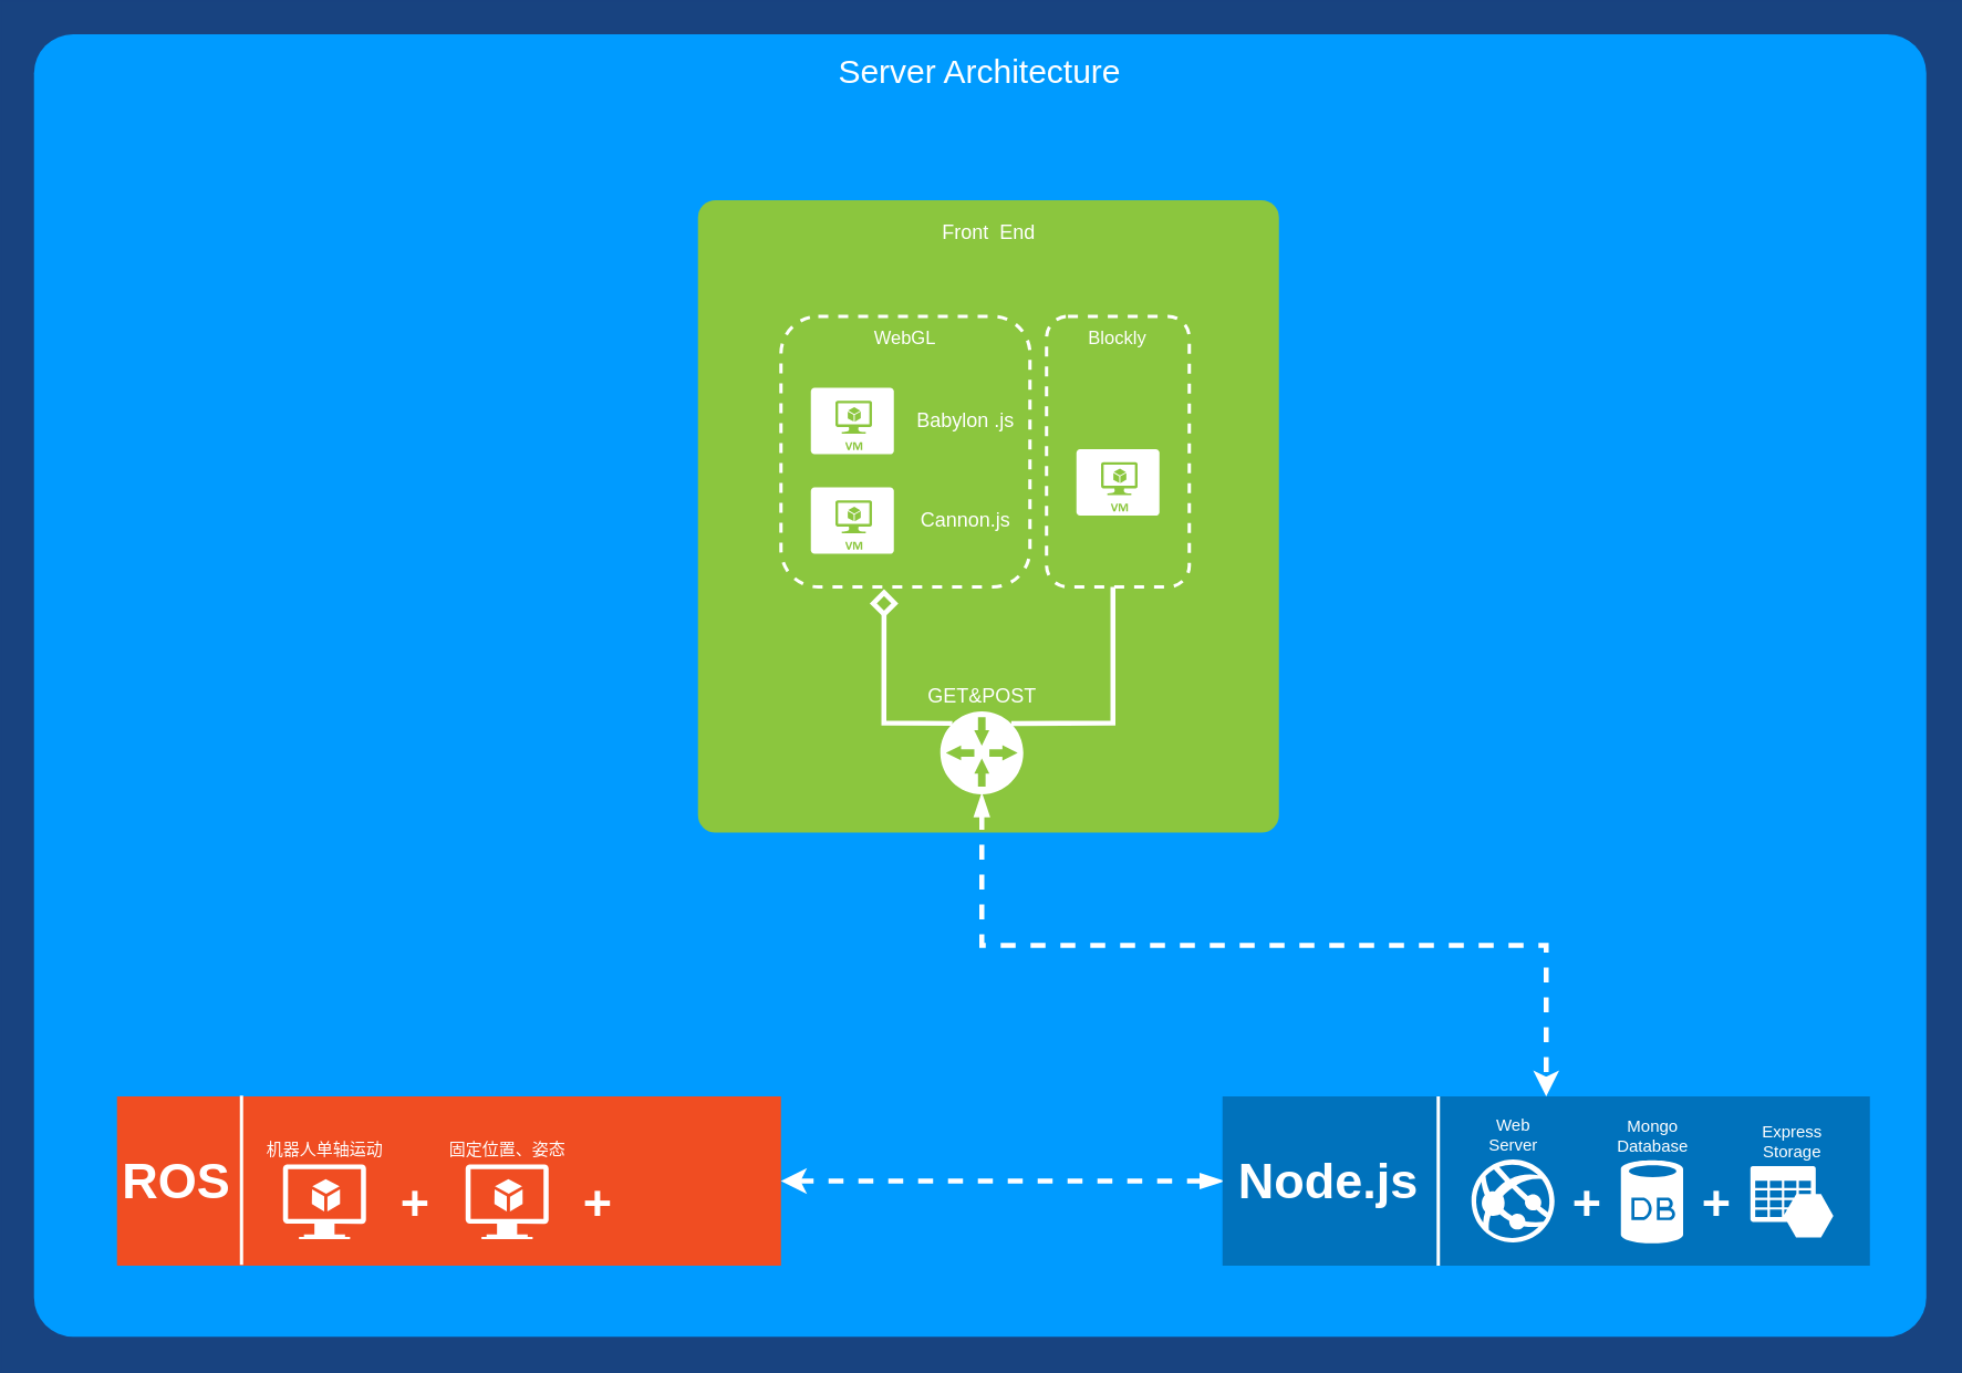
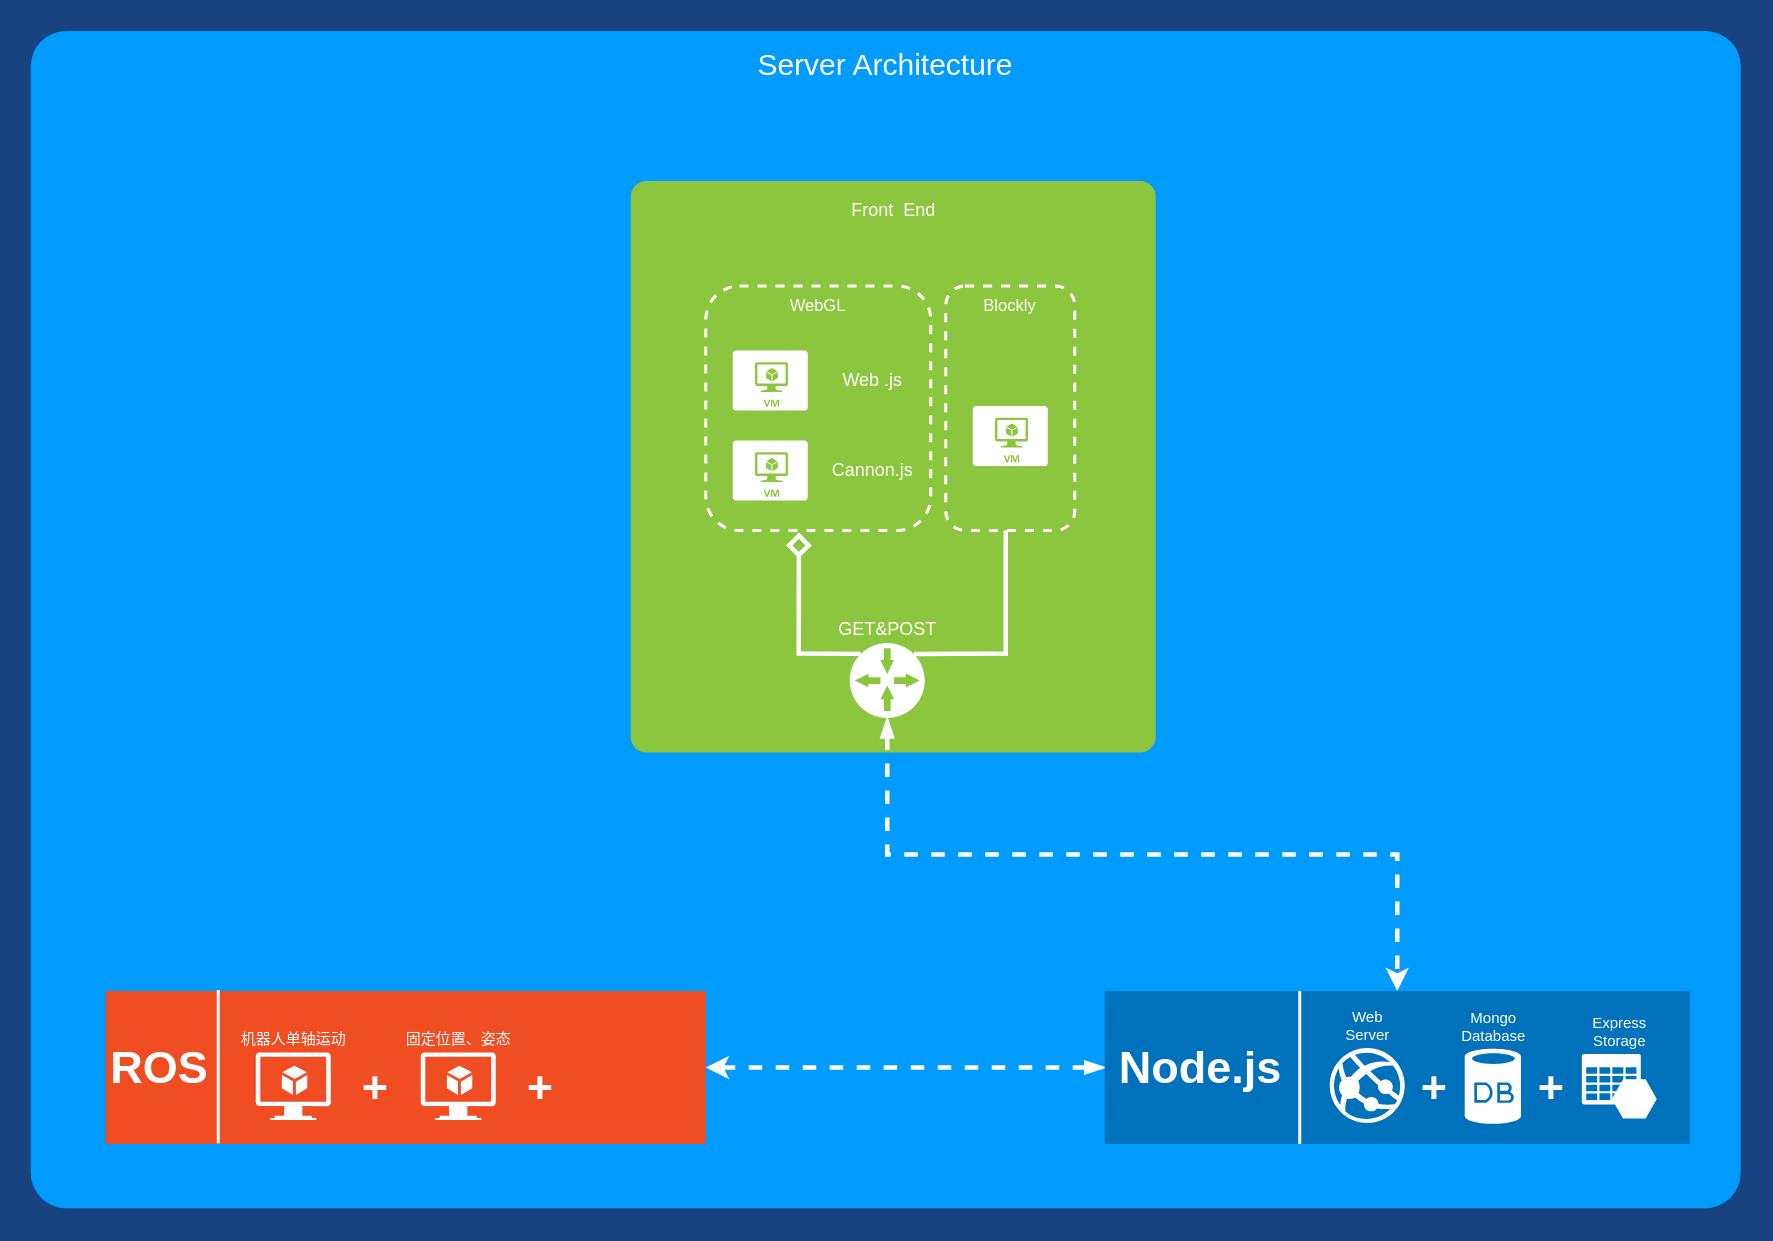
  <mxCell id="0" style=";html=1;" />
  <mxCell id="1" style=";html=1;" parent="0" />
  <mxCell id="2" value="Server Architecture" style="whiteSpace=wrap;html=1;rounded=1;shadow=0;strokeColor=none;strokeWidth=2;fillColor=#009BFF;fontSize=20;fontColor=#FFFFFF;align=center;arcSize=3;verticalAlign=top;spacingTop=4;" parent="1" vertex="1"><mxGeometry x="20" y="20" width="1140" height="784.75" as="geometry" /></mxCell>
  <mxCell id="3" value="" style="rounded=1;whiteSpace=wrap;html=1;shadow=0;strokeWidth=2;fillColor=#8BC63E;fontSize=12;fontColor=#000000;align=center;strokeColor=none;arcSize=3;" parent="1" vertex="1"><mxGeometry x="420" y="120" width="350" height="381" as="geometry" /></mxCell>
  <mxCell id="4" value="WebGL" style="rounded=1;whiteSpace=wrap;html=1;shadow=0;strokeWidth=2;fillColor=none;fontSize=11;fontColor=#FFFFFF;align=center;strokeColor=#FFFFFF;dashed=1;verticalAlign=top;" parent="1" vertex="1"><mxGeometry x="470" y="190" width="150" height="163" as="geometry" /></mxCell>
  <mxCell id="5" style="html=1;startArrow=none;startFill=0;startSize=10;endArrow=diamond;endFill=0;endSize=10;strokeWidth=3;fontSize=11;fontColor=#FFFFFF;strokeColor=#FFFFFF;rounded=0;entryX=0.414;entryY=1.008;entryDx=0;entryDy=0;exitX=0.145;exitY=0.145;exitDx=0;exitDy=0;exitPerimeter=0;entryPerimeter=0;" parent="1" source="7" target="4" edge="1"><mxGeometry relative="1" as="geometry"><mxPoint x="491" y="356" as="targetPoint" /><Array as="points"><mxPoint x="532" y="435" /></Array></mxGeometry></mxCell>
  <mxCell id="6" style="edgeStyle=orthogonalEdgeStyle;rounded=0;orthogonalLoop=1;jettySize=auto;html=1;exitX=0.5;exitY=1;exitDx=0;exitDy=0;exitPerimeter=0;dashed=1;startArrow=blockThin;startFill=1;strokeColor=#FFFFFF;strokeWidth=3;fontColor=#FFFFFF;" edge="1" parent="1" source="7" target="12"><mxGeometry relative="1" as="geometry" /></mxCell>
  <mxCell id="7" value="GET&amp;amp;POST" style="shadow=0;dashed=0;html=1;strokeColor=none;shape=mxgraph.mscae.enterprise.gateway;fillColor=#FFFFFF;rounded=0;fontSize=12;fontColor=#FFFFFF;align=center;labelPosition=center;verticalLabelPosition=top;verticalAlign=bottom;" parent="1" vertex="1"><mxGeometry x="566" y="428" width="50" height="50" as="geometry" /></mxCell>
  <mxCell id="8" value="" style="verticalLabelPosition=bottom;html=1;verticalAlign=top;strokeColor=none;fillColor=#FFFFFF;shape=mxgraph.azure.virtual_machine;rounded=1;shadow=0;fontSize=12;fontColor=#000000;align=center;" parent="1" vertex="1"><mxGeometry x="488" y="233" width="50" height="40" as="geometry" /></mxCell>
  <mxCell id="9" value="" style="verticalLabelPosition=bottom;html=1;verticalAlign=top;strokeColor=none;fillColor=#FFFFFF;shape=mxgraph.azure.virtual_machine;rounded=1;shadow=0;fontSize=12;fontColor=#000000;align=center;" parent="1" vertex="1"><mxGeometry x="488" y="293" width="50" height="40" as="geometry" /></mxCell>
  <mxCell id="10" value="" style="rounded=0;whiteSpace=wrap;html=1;shadow=0;strokeWidth=2;fillColor=#F04D22;fontSize=12;fontColor=#FFFFFF;align=center;strokeColor=none;arcSize=6;verticalAlign=top;" parent="1" vertex="1"><mxGeometry x="70" y="660" width="400" height="102" as="geometry" /></mxCell>
  <mxCell id="11" style="edgeStyle=orthogonalEdgeStyle;rounded=0;orthogonalLoop=1;jettySize=auto;html=1;exitX=0;exitY=0.5;exitDx=0;exitDy=0;entryX=1;entryY=0.5;entryDx=0;entryDy=0;dashed=1;startArrow=blockThin;startFill=1;strokeColor=#FFFFFF;strokeWidth=3;fontColor=#FFFFFF;" edge="1" parent="1" source="12" target="10"><mxGeometry relative="1" as="geometry" /></mxCell>
  <mxCell id="12" value="" style="rounded=0;whiteSpace=wrap;html=1;shadow=0;strokeWidth=2;fillColor=#0072BC;fontSize=12;fontColor=#FFFFFF;align=center;strokeColor=none;arcSize=3;verticalAlign=top;" parent="1" vertex="1"><mxGeometry x="736" y="660" width="390" height="102" as="geometry" /></mxCell>
  <mxCell id="13" value="ROS" style="text;html=1;strokeColor=none;fillColor=none;align=center;verticalAlign=middle;whiteSpace=wrap;rounded=1;shadow=0;fontSize=30;fontColor=#FFFFFF;fontStyle=1" parent="1" vertex="1"><mxGeometry x="86" y="693" width="40" height="35" as="geometry" /></mxCell>
  <mxCell id="14" value="Node.js" style="text;html=1;strokeColor=none;fillColor=none;align=center;verticalAlign=middle;whiteSpace=wrap;rounded=1;shadow=0;fontSize=30;fontColor=#FFFFFF;fontStyle=1" parent="1" vertex="1"><mxGeometry x="780" y="693" width="40" height="35" as="geometry" /></mxCell>
  <mxCell id="15" value="+" style="text;html=1;strokeColor=none;fillColor=none;align=center;verticalAlign=middle;whiteSpace=wrap;rounded=1;shadow=0;fontSize=30;fontColor=#FFFFFF;fontStyle=1" parent="1" vertex="1"><mxGeometry x="230" y="706" width="40" height="35" as="geometry" /></mxCell>
  <mxCell id="16" value="+" style="text;html=1;strokeColor=none;fillColor=none;align=center;verticalAlign=middle;whiteSpace=wrap;rounded=1;shadow=0;fontSize=30;fontColor=#FFFFFF;fontStyle=1" parent="1" vertex="1"><mxGeometry x="340" y="706" width="40" height="35" as="geometry" /></mxCell>
  <mxCell id="17" value="" style="line;strokeWidth=2;direction=south;html=1;rounded=0;shadow=0;fillColor=none;fontSize=30;fontColor=#FFFFFF;align=center;strokeColor=#FFFFFF;" parent="1" vertex="1"><mxGeometry x="140" y="659.5" width="10" height="102" as="geometry" /></mxCell>
  <mxCell id="18" value="" style="line;strokeWidth=2;direction=south;html=1;rounded=0;shadow=0;fillColor=none;fontSize=30;fontColor=#FFFFFF;align=center;strokeColor=#FFFFFF;" parent="1" vertex="1"><mxGeometry x="861" y="660" width="10" height="102" as="geometry" /></mxCell>
  <mxCell id="19" value="&lt;div&gt;Web&lt;/div&gt;&lt;div&gt;&lt;span&gt;Server&lt;/span&gt;&lt;/div&gt;" style="verticalLabelPosition=top;html=1;verticalAlign=bottom;strokeColor=none;fillColor=#FFFFFF;shape=mxgraph.azure.azure_website;rounded=0;shadow=0;fontSize=10;fontColor=#FFFFFF;align=center;labelPosition=center;" parent="1" vertex="1"><mxGeometry x="886" y="698" width="50" height="50" as="geometry" /></mxCell>
  <mxCell id="20" value="+" style="text;html=1;strokeColor=none;fillColor=none;align=center;verticalAlign=middle;whiteSpace=wrap;rounded=1;shadow=0;fontSize=30;fontColor=#FFFFFF;fontStyle=1" parent="1" vertex="1"><mxGeometry x="936" y="706" width="40" height="35" as="geometry" /></mxCell>
  <mxCell id="21" value="+" style="text;html=1;strokeColor=none;fillColor=none;align=center;verticalAlign=middle;whiteSpace=wrap;rounded=1;shadow=0;fontSize=30;fontColor=#FFFFFF;fontStyle=1" parent="1" vertex="1"><mxGeometry x="1014" y="706" width="40" height="35" as="geometry" /></mxCell>
  <mxCell id="22" value="Express&lt;div&gt;Storage&lt;/div&gt;" style="shadow=0;html=1;strokeColor=none;labelPosition=center;verticalLabelPosition=top;verticalAlign=bottom;shape=mxgraph.mscae.cloud.azure_storage;fillColor=#FFFFFF;rounded=0;fontSize=10;fontColor=#FFFFFF;align=center;" parent="1" vertex="1"><mxGeometry x="1054" y="702" width="50" height="43" as="geometry" /></mxCell>
  <mxCell id="23" value="固定位置、姿态" style="shadow=0;html=1;strokeColor=none;fillColor=#FFFFFF;labelPosition=center;verticalLabelPosition=top;verticalAlign=bottom;shape=mxgraph.azure.virtual_machine_feature;rounded=0;fontSize=10;fontColor=#FFFFFF;align=center;" vertex="1" parent="1"><mxGeometry x="280" y="701" width="50" height="45" as="geometry" /></mxCell>
  <mxCell id="24" value="机器人单轴运动" style="shadow=0;html=1;strokeColor=none;fillColor=#FFFFFF;labelPosition=center;verticalLabelPosition=top;verticalAlign=bottom;shape=mxgraph.azure.virtual_machine_feature;rounded=0;fontSize=10;fontColor=#FFFFFF;align=center;" vertex="1" parent="1"><mxGeometry x="170" y="701" width="50" height="45" as="geometry" /></mxCell>
  <mxCell id="25" style="html=1;startArrow=none;startFill=0;startSize=10;endArrow=none;endFill=0;endSize=10;strokeWidth=3;fontSize=11;fontColor=#FFFFFF;strokeColor=#FFFFFF;rounded=0;entryX=0.5;entryY=1;entryDx=0;entryDy=0;exitX=0.855;exitY=0.145;exitDx=0;exitDy=0;exitPerimeter=0;" edge="1" parent="1" source="7"><mxGeometry relative="1" as="geometry"><mxPoint x="730.25" y="435.25" as="sourcePoint" /><mxPoint x="670" y="353" as="targetPoint" /><Array as="points"><mxPoint x="670" y="435" /></Array></mxGeometry></mxCell>
  <mxCell id="26" value="Blockly" style="rounded=1;whiteSpace=wrap;html=1;shadow=0;strokeWidth=2;fillColor=none;fontSize=11;fontColor=#FFFFFF;align=center;strokeColor=#FFFFFF;dashed=1;verticalAlign=top;" vertex="1" parent="1"><mxGeometry x="630" y="190" width="86" height="163" as="geometry" /></mxCell>
  <mxCell id="27" value="" style="verticalLabelPosition=bottom;html=1;verticalAlign=top;strokeColor=none;fillColor=#FFFFFF;shape=mxgraph.azure.virtual_machine;rounded=1;shadow=0;fontSize=12;fontColor=#000000;align=center;" vertex="1" parent="1"><mxGeometry x="648" y="270" width="50" height="40" as="geometry" /></mxCell>
  <mxCell id="28" value="Front&amp;nbsp; End" style="text;html=1;strokeColor=none;fillColor=none;align=center;verticalAlign=middle;whiteSpace=wrap;rounded=0;fontColor=#FFFFFF;" vertex="1" parent="1"><mxGeometry x="560.5" y="130" width="69" height="20" as="geometry" /></mxCell>
- <mxCell id="29" value="Babylon .js" style="text;html=1;strokeColor=none;fillColor=none;align=center;verticalAlign=middle;whiteSpace=wrap;rounded=0;fontColor=#FFFFFF;" vertex="1" parent="1"><mxGeometry x="547" y="243" width="69" height="20" as="geometry" /></mxCell>
+ <mxCell id="29" value="Web .js" style="text;html=1;strokeColor=none;fillColor=none;align=center;verticalAlign=middle;whiteSpace=wrap;rounded=0;fontColor=#FFFFFF;" vertex="1" parent="1"><mxGeometry x="547" y="243" width="69" height="20" as="geometry" /></mxCell>
  <mxCell id="30" value="Cannon.js" style="text;html=1;strokeColor=none;fillColor=none;align=center;verticalAlign=middle;whiteSpace=wrap;rounded=0;fontColor=#FFFFFF;" vertex="1" parent="1"><mxGeometry x="547" y="303" width="69" height="20" as="geometry" /></mxCell>
  <mxCell id="31" value="Mongo&lt;br&gt;Database" style="verticalLabelPosition=top;html=1;verticalAlign=bottom;align=center;strokeColor=none;shape=mxgraph.azure.database;fontColor=#FFFFFF;fillColor=#FFFFFF;rounded=0;shadow=0;fontSize=10;labelPosition=center;" vertex="1" parent="1"><mxGeometry x="976" y="698.5" width="37.5" height="50" as="geometry" /></mxCell>
